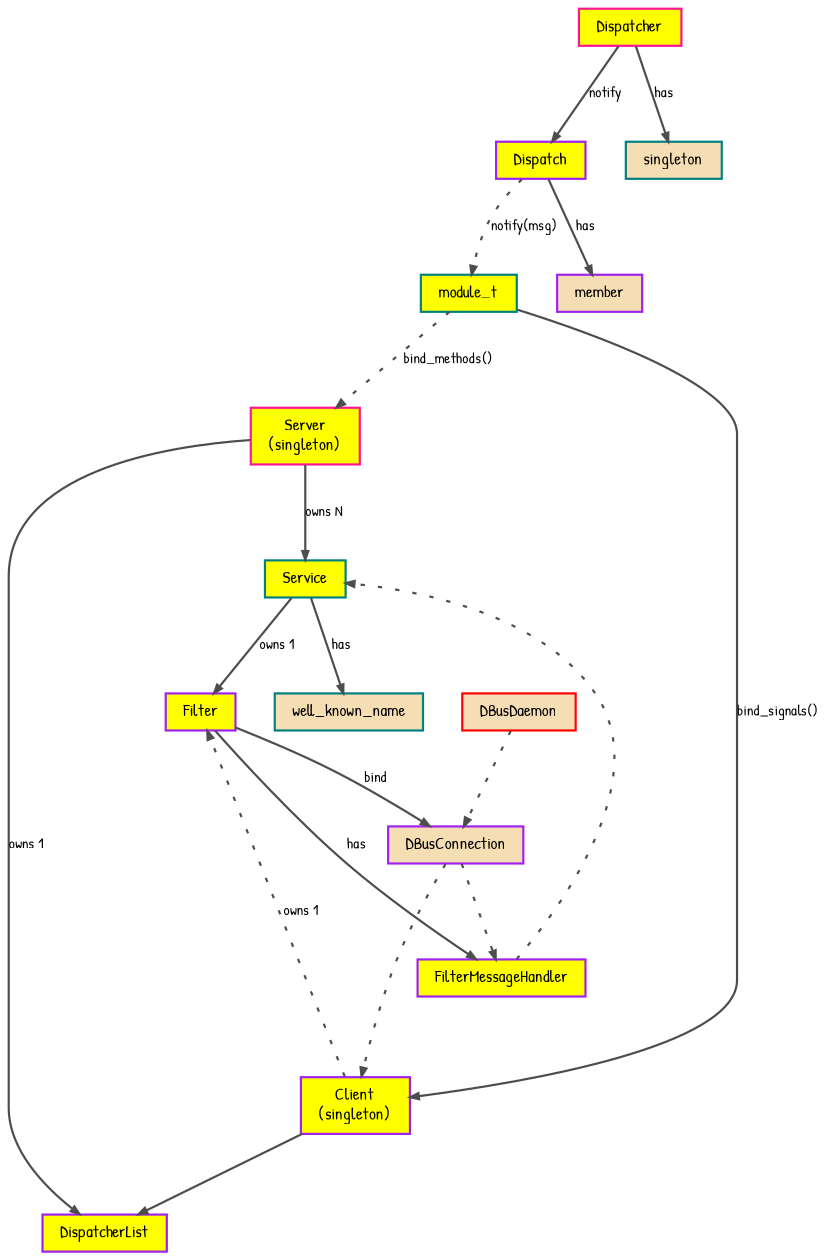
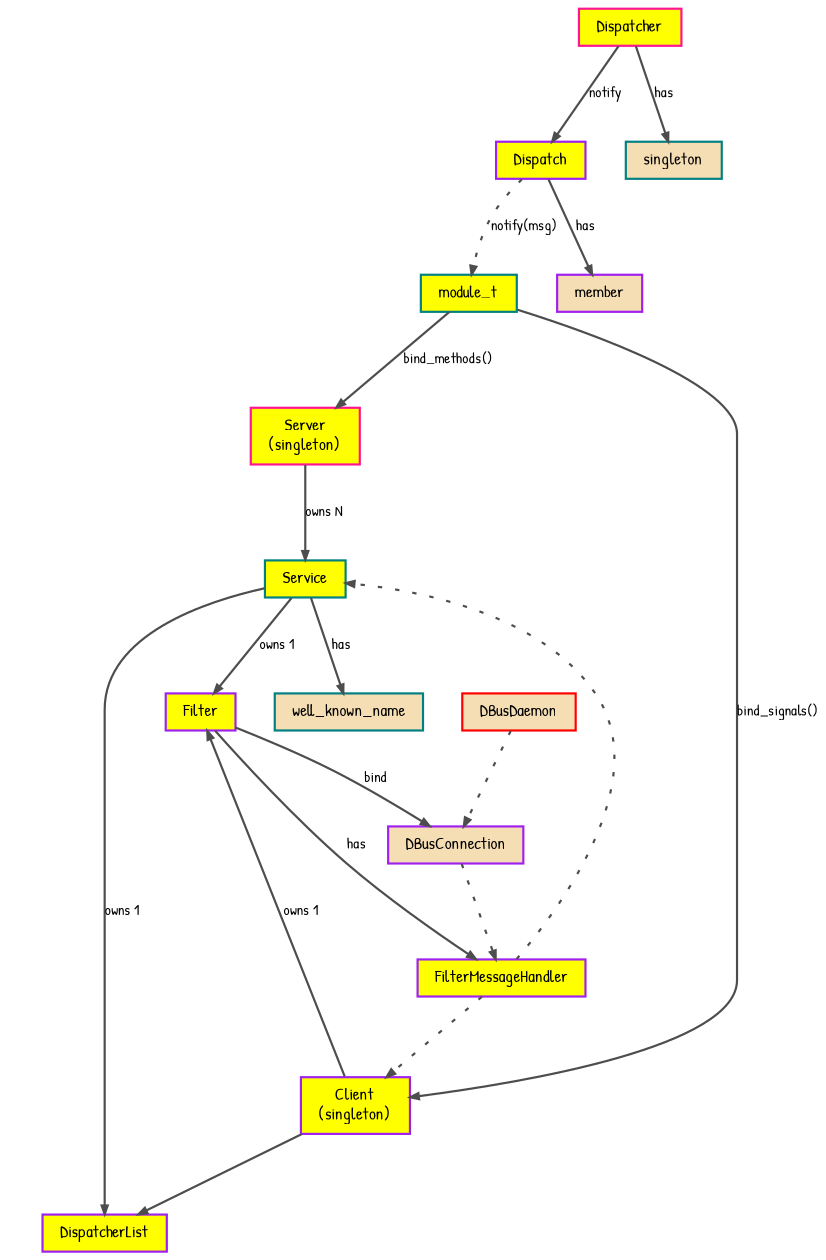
  digraph {
    fontname="Patrick Hand"
    node [color=purple fillcolor=yellow fontname="Patrick Hand" fontsize=8 shape=box style=filled]
    edge [arrowsize=0.4 color=grey30 fontname="Patrick Hand" fontsize=7]
    module_t [color=teal height=0.001 width=0.001]
    n2 [color=deeppink height=0.001 label="Server\n(singleton)\n" width=0.001]
    n3 [height=0.001 label="Client\n(singleton)\n" width=0.001]
    Service [color=teal height=0.001 width=0.001]
    DispatcherList [height=0.001 width=0.001]
    Filter [height=0.001 width=0.001]
    Dispatch [height=0.001 width=0.001]
    member [fillcolor=wheat height=0.001 width=0.001]
    Dispatcher [color=deeppink height=0.001 width=0.001]
    n10 [color=teal fillcolor=wheat height=0.001 label=singleton width=0.001]
    FilterMessageHandler [height=0.001 width=0.001]
    DBusConnection [fillcolor=wheat height=0.001 width=0.001]
    well_known_name [color=teal fillcolor=wheat height=0.001 width=0.001]
    DBusDaemon [color=red fillcolor=wheat height=0.001 width=0.001]
-   module_t -> n2 [label="bind_methods()" style=dotted]
+   module_t -> n2 [label="bind_methods()"]
    module_t -> n3 [label="bind_signals()"]
    n2 -> Service [label="owns N"]
    n3 -> DispatcherList
-   n3 -> Filter [label="owns 1" style=dotted]
-   n2 -> DispatcherList [label="owns 1"]
+   n3 -> Filter [label="owns 1"]
+   Service -> DispatcherList [label="owns 1"]
    Service -> Filter [label="owns 1"]
    Service -> well_known_name [label=has]
    Filter -> FilterMessageHandler [label=has]
    Filter -> DBusConnection [label=bind]
    Dispatch -> module_t [label="notify(msg)" style=dotted]
    Dispatch -> member [label=has]
    Dispatcher -> Dispatch [label=notify]
    Dispatcher -> n10 [label=has]
-   DBusConnection -> n3 [style=dotted]
+   FilterMessageHandler -> n3 [style=dotted]
    FilterMessageHandler -> Service [style=dotted]
    DBusConnection -> FilterMessageHandler [style=dotted]
    DBusDaemon -> DBusConnection [style=dotted]
  }
